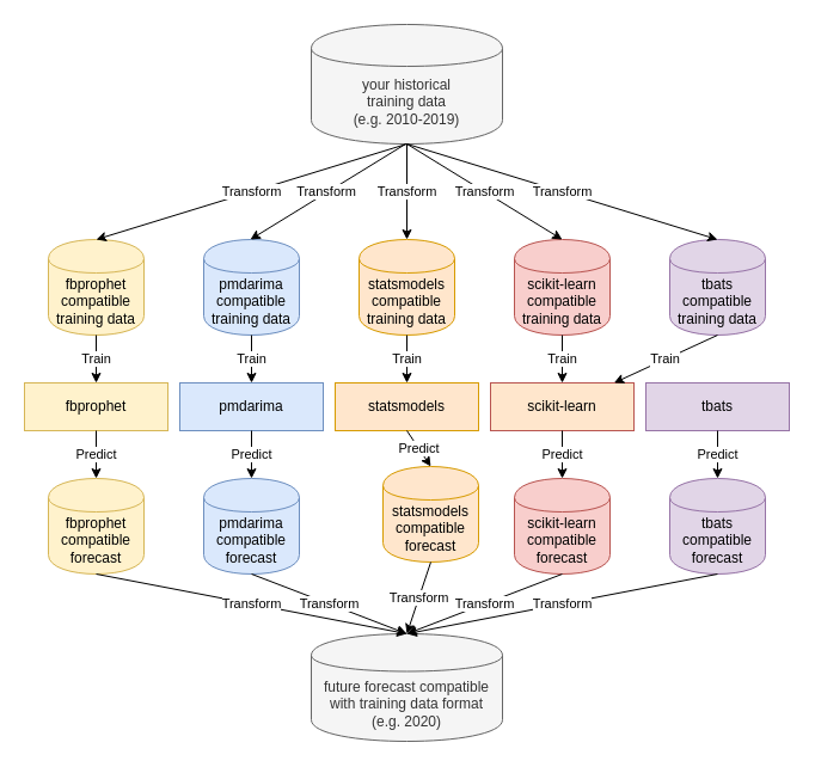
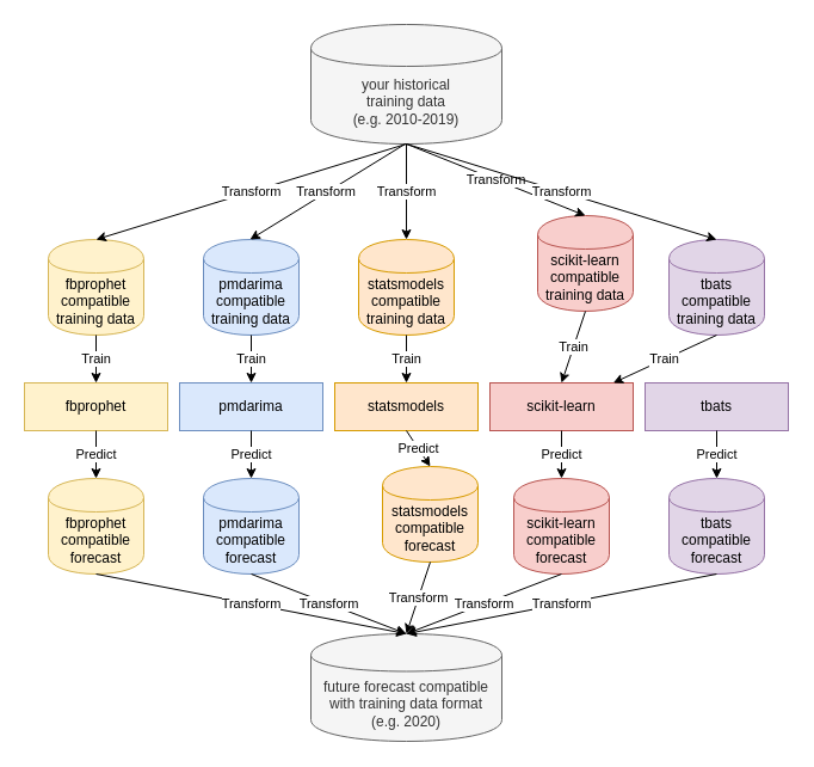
  <mxCell id="0" />
  <mxCell id="1" parent="0" />
  <mxCell id="2" value="fbprophet" style="rounded=0;whiteSpace=wrap;html=1;fillColor=#fff2cc;strokeColor=#d6b656;" vertex="1" parent="1"><mxGeometry x="20" y="320" width="120" height="40" as="geometry" /></mxCell>
  <mxCell id="3" value="pmdarima" style="rounded=0;whiteSpace=wrap;html=1;fillColor=#dae8fc;strokeColor=#6c8ebf;" vertex="1" parent="1"><mxGeometry x="150" y="320" width="120" height="40" as="geometry" /></mxCell>
  <mxCell id="4" value="statsmodels" style="rounded=0;whiteSpace=wrap;html=1;fillColor=#ffe6cc;strokeColor=#d79b00;" vertex="1" parent="1"><mxGeometry x="280" y="320" width="120" height="40" as="geometry" /></mxCell>
- <mxCell id="5" value="scikit-learn" style="rounded=0;whiteSpace=wrap;html=1;fillColor=#ffe6cc;strokeColor=#b85450;" vertex="1" parent="1"><mxGeometry x="410" y="320" width="120" height="40" as="geometry" /></mxCell>
+ <mxCell id="5" value="scikit-learn" style="rounded=0;whiteSpace=wrap;html=1;fillColor=#f8cecc;strokeColor=#b85450;" vertex="1" parent="1"><mxGeometry x="410" y="320" width="120" height="40" as="geometry" /></mxCell>
  <mxCell id="6" value="tbats" style="rounded=0;whiteSpace=wrap;html=1;fillColor=#e1d5e7;strokeColor=#9673a6;" vertex="1" parent="1"><mxGeometry x="540" y="320" width="120" height="40" as="geometry" /></mxCell>
  <mxCell id="7" value="fbprophet compatible training data" style="shape=cylinder;whiteSpace=wrap;html=1;boundedLbl=1;backgroundOutline=1;fillColor=#fff2cc;strokeColor=#d6b656;" vertex="1" parent="1"><mxGeometry x="40" y="200" width="80" height="80" as="geometry" /></mxCell>
  <mxCell id="8" value="pmdarima&lt;br&gt;compatible training data" style="shape=cylinder;whiteSpace=wrap;html=1;boundedLbl=1;backgroundOutline=1;fillColor=#dae8fc;strokeColor=#6c8ebf;" vertex="1" parent="1"><mxGeometry x="170" y="200" width="80" height="80" as="geometry" /></mxCell>
  <mxCell id="9" value="statsmodels&lt;br&gt;compatible training data" style="shape=cylinder;whiteSpace=wrap;html=1;boundedLbl=1;backgroundOutline=1;fillColor=#ffe6cc;strokeColor=#d79b00;" vertex="1" parent="1"><mxGeometry x="300" y="200" width="80" height="80" as="geometry" /></mxCell>
- <mxCell id="10" value="scikit-learn&lt;br&gt;compatible training data" style="shape=cylinder;whiteSpace=wrap;html=1;boundedLbl=1;backgroundOutline=1;fillColor=#f8cecc;strokeColor=#b85450;" vertex="1" parent="1"><mxGeometry x="430" y="200" width="80" height="80" as="geometry" /></mxCell>
+ <mxCell id="10" value="scikit-learn&lt;br&gt;compatible training data" style="shape=cylinder;whiteSpace=wrap;html=1;boundedLbl=1;backgroundOutline=1;fillColor=#f8cecc;strokeColor=#b85450;" vertex="1" parent="1"><mxGeometry x="450" y="180" width="80" height="80" as="geometry" /></mxCell>
  <mxCell id="11" value="tbats&lt;br&gt;compatible training data" style="shape=cylinder;whiteSpace=wrap;html=1;boundedLbl=1;backgroundOutline=1;fillColor=#e1d5e7;strokeColor=#9673a6;" vertex="1" parent="1"><mxGeometry x="560" y="200" width="80" height="80" as="geometry" /></mxCell>
  <mxCell id="12" value="your historical&lt;br&gt;training data &lt;br&gt;(e.g. 2010-2019)" style="shape=cylinder;whiteSpace=wrap;html=1;boundedLbl=1;backgroundOutline=1;fillColor=#f5f5f5;strokeColor=#666666;fontColor=#333333;" vertex="1" parent="1"><mxGeometry x="260" y="20" width="160" height="100" as="geometry" /></mxCell>
  <mxCell id="13" value="Transform" style="endArrow=classic;html=1;exitX=0.5;exitY=1;exitDx=0;exitDy=0;entryX=0.5;entryY=0;entryDx=0;entryDy=0;" edge="1" parent="1" source="12" target="7"><mxGeometry width="50" height="50" relative="1" as="geometry"><mxPoint x="300" y="480" as="sourcePoint" /><mxPoint x="350" y="430" as="targetPoint" /></mxGeometry></mxCell>
  <mxCell id="14" value="Transform&amp;nbsp;" style="endArrow=classic;html=1;entryX=0.5;entryY=0;entryDx=0;entryDy=0;" edge="1" parent="1"><mxGeometry width="50" height="50" relative="1" as="geometry"><mxPoint x="339" y="120" as="sourcePoint" /><mxPoint x="209" y="200" as="targetPoint" /></mxGeometry></mxCell>
  <mxCell id="15" value="Transform" style="endArrow=classic;html=1;entryX=0.5;entryY=0;entryDx=0;entryDy=0;" edge="1" parent="1" target="9"><mxGeometry width="50" height="50" relative="1" as="geometry"><mxPoint x="340" y="120" as="sourcePoint" /><mxPoint x="220" y="210" as="targetPoint" /></mxGeometry></mxCell>
  <mxCell id="16" value="Transform" style="endArrow=classic;html=1;entryX=0.5;entryY=0;entryDx=0;entryDy=0;" edge="1" parent="1" target="10"><mxGeometry width="50" height="50" relative="1" as="geometry"><mxPoint x="340" y="120" as="sourcePoint" /><mxPoint x="350" y="210" as="targetPoint" /></mxGeometry></mxCell>
  <mxCell id="17" value="Transform" style="endArrow=classic;html=1;entryX=0.5;entryY=0;entryDx=0;entryDy=0;verticalAlign=middle;" edge="1" parent="1" target="11"><mxGeometry width="50" height="50" relative="1" as="geometry"><mxPoint x="340" y="120" as="sourcePoint" /><mxPoint x="480" y="210" as="targetPoint" /></mxGeometry></mxCell>
  <mxCell id="18" value="Train" style="endArrow=classic;html=1;exitX=0.5;exitY=1;exitDx=0;exitDy=0;entryX=0.5;entryY=0;entryDx=0;entryDy=0;" edge="1" parent="1" source="7" target="2"><mxGeometry width="50" height="50" relative="1" as="geometry"><mxPoint x="350" y="130" as="sourcePoint" /><mxPoint x="90" y="210" as="targetPoint" /></mxGeometry></mxCell>
  <mxCell id="19" value="Train" style="endArrow=classic;html=1;exitX=0.5;exitY=1;exitDx=0;exitDy=0;entryX=0.5;entryY=0;entryDx=0;entryDy=0;" edge="1" parent="1" source="8" target="3"><mxGeometry width="50" height="50" relative="1" as="geometry"><mxPoint x="90" y="290" as="sourcePoint" /><mxPoint x="100" y="330" as="targetPoint" /></mxGeometry></mxCell>
  <mxCell id="20" value="Train" style="endArrow=classic;html=1;exitX=0.5;exitY=1;exitDx=0;exitDy=0;entryX=0.5;entryY=0;entryDx=0;entryDy=0;" edge="1" parent="1" source="9" target="4"><mxGeometry width="50" height="50" relative="1" as="geometry"><mxPoint x="220" y="290" as="sourcePoint" /><mxPoint x="220" y="330" as="targetPoint" /></mxGeometry></mxCell>
  <mxCell id="21" value="Train" style="endArrow=classic;html=1;entryX=0.5;entryY=0;entryDx=0;entryDy=0;exitX=0.5;exitY=1;exitDx=0;exitDy=0;" edge="1" parent="1" source="10" target="5"><mxGeometry width="50" height="50" relative="1" as="geometry"><mxPoint x="470" y="290" as="sourcePoint" /><mxPoint x="350" y="330" as="targetPoint" /></mxGeometry></mxCell>
  <mxCell id="22" value="Train" style="endArrow=classic;html=1;exitX=0.5;exitY=1;exitDx=0;exitDy=0;" edge="1" parent="1" source="11" target="5"><mxGeometry width="50" height="50" relative="1" as="geometry"><mxPoint x="480" y="290" as="sourcePoint" /><mxPoint x="480" y="330" as="targetPoint" /></mxGeometry></mxCell>
  <mxCell id="23" value="fbprophet compatible forecast" style="shape=cylinder;whiteSpace=wrap;html=1;boundedLbl=1;backgroundOutline=1;fillColor=#fff2cc;strokeColor=#d6b656;" vertex="1" parent="1"><mxGeometry x="40" y="400" width="80" height="80" as="geometry" /></mxCell>
  <mxCell id="24" value="pmdarima&lt;br&gt;compatible forecast" style="shape=cylinder;whiteSpace=wrap;html=1;boundedLbl=1;backgroundOutline=1;fillColor=#dae8fc;strokeColor=#6c8ebf;" vertex="1" parent="1"><mxGeometry x="170" y="400" width="80" height="80" as="geometry" /></mxCell>
  <mxCell id="25" value="statsmodels&lt;br&gt;compatible forecast" style="shape=cylinder;whiteSpace=wrap;html=1;boundedLbl=1;backgroundOutline=1;fillColor=#ffe6cc;strokeColor=#d79b00;" vertex="1" parent="1"><mxGeometry x="320" y="390" width="80" height="80" as="geometry" /></mxCell>
  <mxCell id="26" value="scikit-learn&lt;br&gt;compatible forecast" style="shape=cylinder;whiteSpace=wrap;html=1;boundedLbl=1;backgroundOutline=1;fillColor=#f8cecc;strokeColor=#b85450;" vertex="1" parent="1"><mxGeometry x="430" y="400" width="80" height="80" as="geometry" /></mxCell>
  <mxCell id="27" value="tbats&lt;br&gt;compatible forecast" style="shape=cylinder;whiteSpace=wrap;html=1;boundedLbl=1;backgroundOutline=1;fillColor=#e1d5e7;strokeColor=#9673a6;" vertex="1" parent="1"><mxGeometry x="560" y="400" width="80" height="80" as="geometry" /></mxCell>
  <mxCell id="28" value="Predict" style="endArrow=classic;html=1;exitX=0.5;exitY=1;exitDx=0;exitDy=0;entryX=0.5;entryY=0;entryDx=0;entryDy=0;" edge="1" parent="1" source="2" target="23"><mxGeometry width="50" height="50" relative="1" as="geometry"><mxPoint x="90" y="290" as="sourcePoint" /><mxPoint x="90" y="330" as="targetPoint" /></mxGeometry></mxCell>
  <mxCell id="29" value="Predict" style="endArrow=classic;html=1;exitX=0.5;exitY=1;exitDx=0;exitDy=0;entryX=0.5;entryY=0;entryDx=0;entryDy=0;" edge="1" parent="1" source="3" target="24"><mxGeometry width="50" height="50" relative="1" as="geometry"><mxPoint x="90" y="370" as="sourcePoint" /><mxPoint x="90" y="410" as="targetPoint" /></mxGeometry></mxCell>
  <mxCell id="30" value="Predict" style="endArrow=classic;html=1;exitX=0.5;exitY=1;exitDx=0;exitDy=0;entryX=0.5;entryY=0;entryDx=0;entryDy=0;" edge="1" parent="1" source="4" target="25"><mxGeometry width="50" height="50" relative="1" as="geometry"><mxPoint x="220" y="370" as="sourcePoint" /><mxPoint x="220" y="410" as="targetPoint" /></mxGeometry></mxCell>
  <mxCell id="31" value="Predict" style="endArrow=classic;html=1;exitX=0.5;exitY=1;exitDx=0;exitDy=0;entryX=0.5;entryY=0;entryDx=0;entryDy=0;" edge="1" parent="1" source="5" target="26"><mxGeometry width="50" height="50" relative="1" as="geometry"><mxPoint x="350" y="370" as="sourcePoint" /><mxPoint x="350" y="410" as="targetPoint" /></mxGeometry></mxCell>
  <mxCell id="32" value="Predict" style="endArrow=classic;html=1;exitX=0.5;exitY=1;exitDx=0;exitDy=0;entryX=0.5;entryY=0;entryDx=0;entryDy=0;" edge="1" parent="1" source="6" target="27"><mxGeometry width="50" height="50" relative="1" as="geometry"><mxPoint x="480" y="370" as="sourcePoint" /><mxPoint x="480" y="410" as="targetPoint" /></mxGeometry></mxCell>
  <mxCell id="33" value="future forecast compatible with training data format&lt;br&gt;(e.g. 2020)" style="shape=cylinder;whiteSpace=wrap;html=1;boundedLbl=1;backgroundOutline=1;fillColor=#f5f5f5;strokeColor=#666666;fontColor=#333333;" vertex="1" parent="1"><mxGeometry x="260" y="530" width="160" height="90" as="geometry" /></mxCell>
  <mxCell id="34" value="Transform" style="endArrow=classic;html=1;exitX=0.5;exitY=1;exitDx=0;exitDy=0;entryX=0.5;entryY=0;entryDx=0;entryDy=0;" edge="1" parent="1" source="23" target="33"><mxGeometry width="50" height="50" relative="1" as="geometry"><mxPoint x="240" y="510" as="sourcePoint" /><mxPoint x="-20" y="590" as="targetPoint" /></mxGeometry></mxCell>
  <mxCell id="35" value="Transform" style="endArrow=classic;html=1;exitX=0.5;exitY=1;exitDx=0;exitDy=0;entryX=0.5;entryY=0;entryDx=0;entryDy=0;" edge="1" parent="1" source="24" target="33"><mxGeometry width="50" height="50" relative="1" as="geometry"><mxPoint x="90" y="490" as="sourcePoint" /><mxPoint x="355" y="530" as="targetPoint" /></mxGeometry></mxCell>
  <mxCell id="36" value="Transform" style="endArrow=classic;html=1;exitX=0.5;exitY=1;exitDx=0;exitDy=0;entryX=0.5;entryY=0;entryDx=0;entryDy=0;" edge="1" parent="1" source="25" target="33"><mxGeometry width="50" height="50" relative="1" as="geometry"><mxPoint x="220" y="490" as="sourcePoint" /><mxPoint x="355" y="530" as="targetPoint" /></mxGeometry></mxCell>
  <mxCell id="37" value="Transform" style="endArrow=classic;html=1;exitX=0.5;exitY=1;exitDx=0;exitDy=0;entryX=0.5;entryY=0;entryDx=0;entryDy=0;" edge="1" parent="1" source="26" target="33"><mxGeometry width="50" height="50" relative="1" as="geometry"><mxPoint x="350" y="490" as="sourcePoint" /><mxPoint x="355" y="530" as="targetPoint" /></mxGeometry></mxCell>
  <mxCell id="38" value="Transform" style="endArrow=classic;html=1;exitX=0.5;exitY=1;exitDx=0;exitDy=0;entryX=0.5;entryY=0;entryDx=0;entryDy=0;" edge="1" parent="1" source="27" target="33"><mxGeometry width="50" height="50" relative="1" as="geometry"><mxPoint x="480" y="490" as="sourcePoint" /><mxPoint x="350" y="520" as="targetPoint" /></mxGeometry></mxCell>
